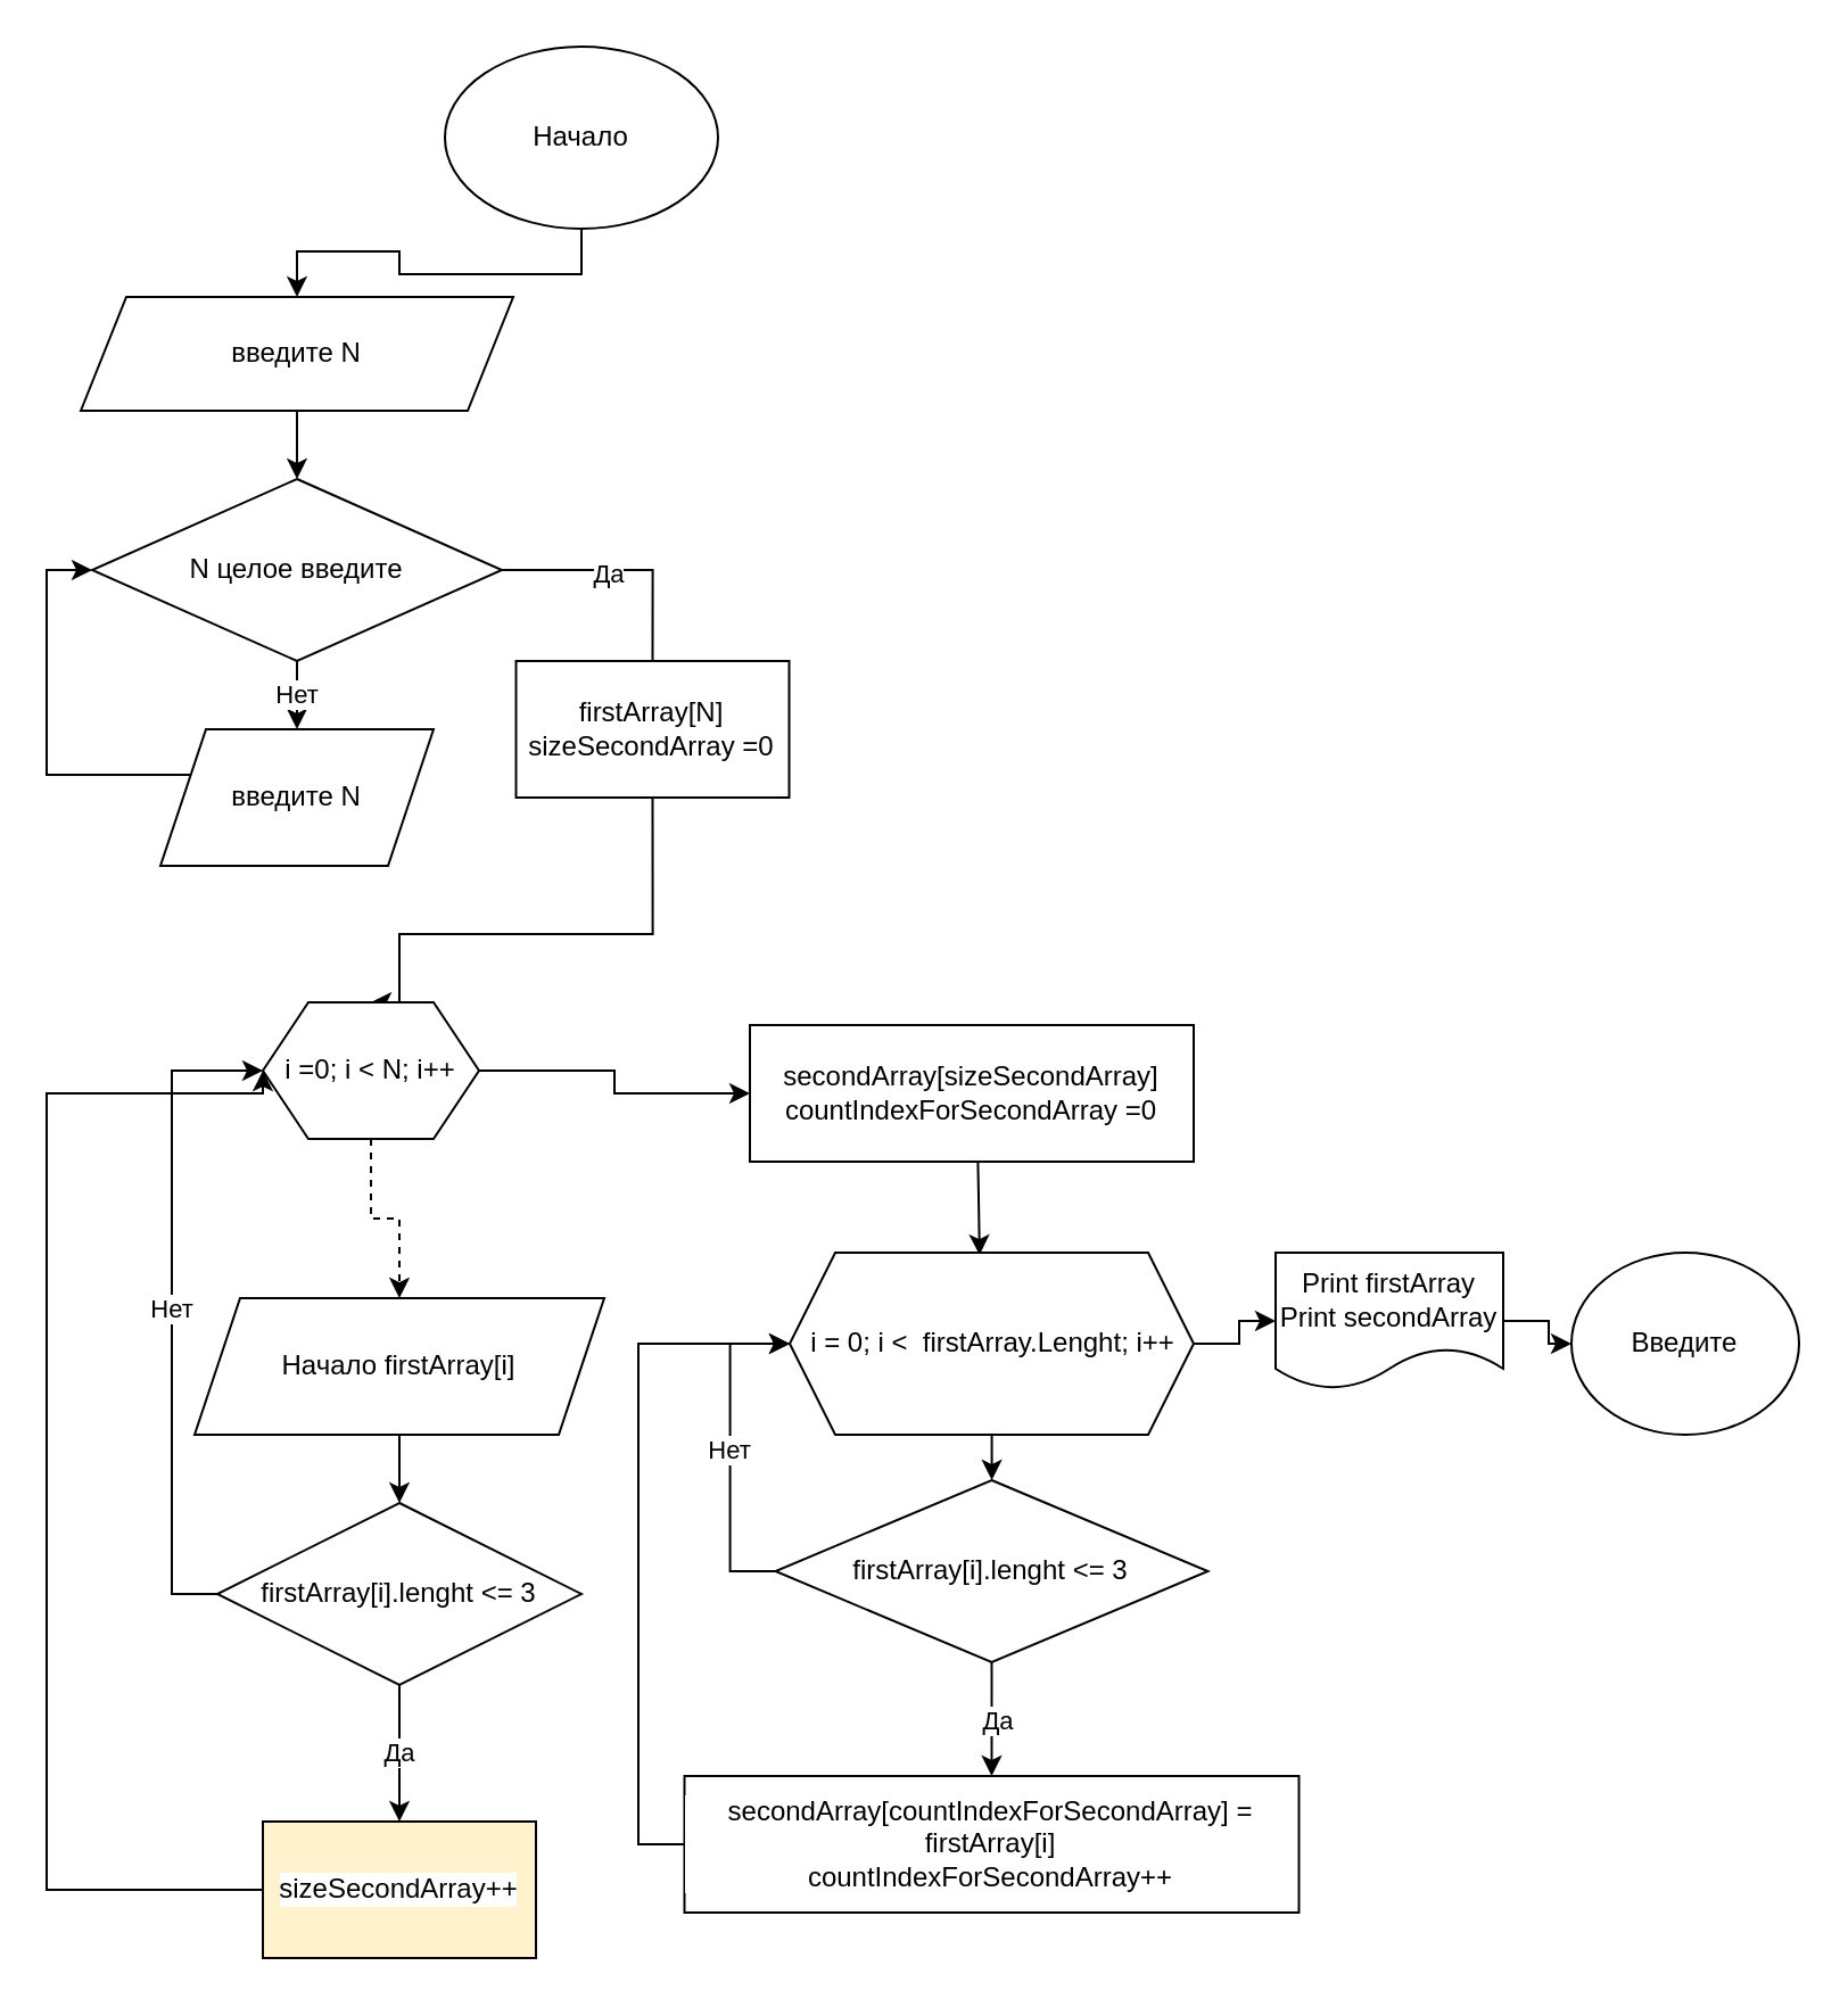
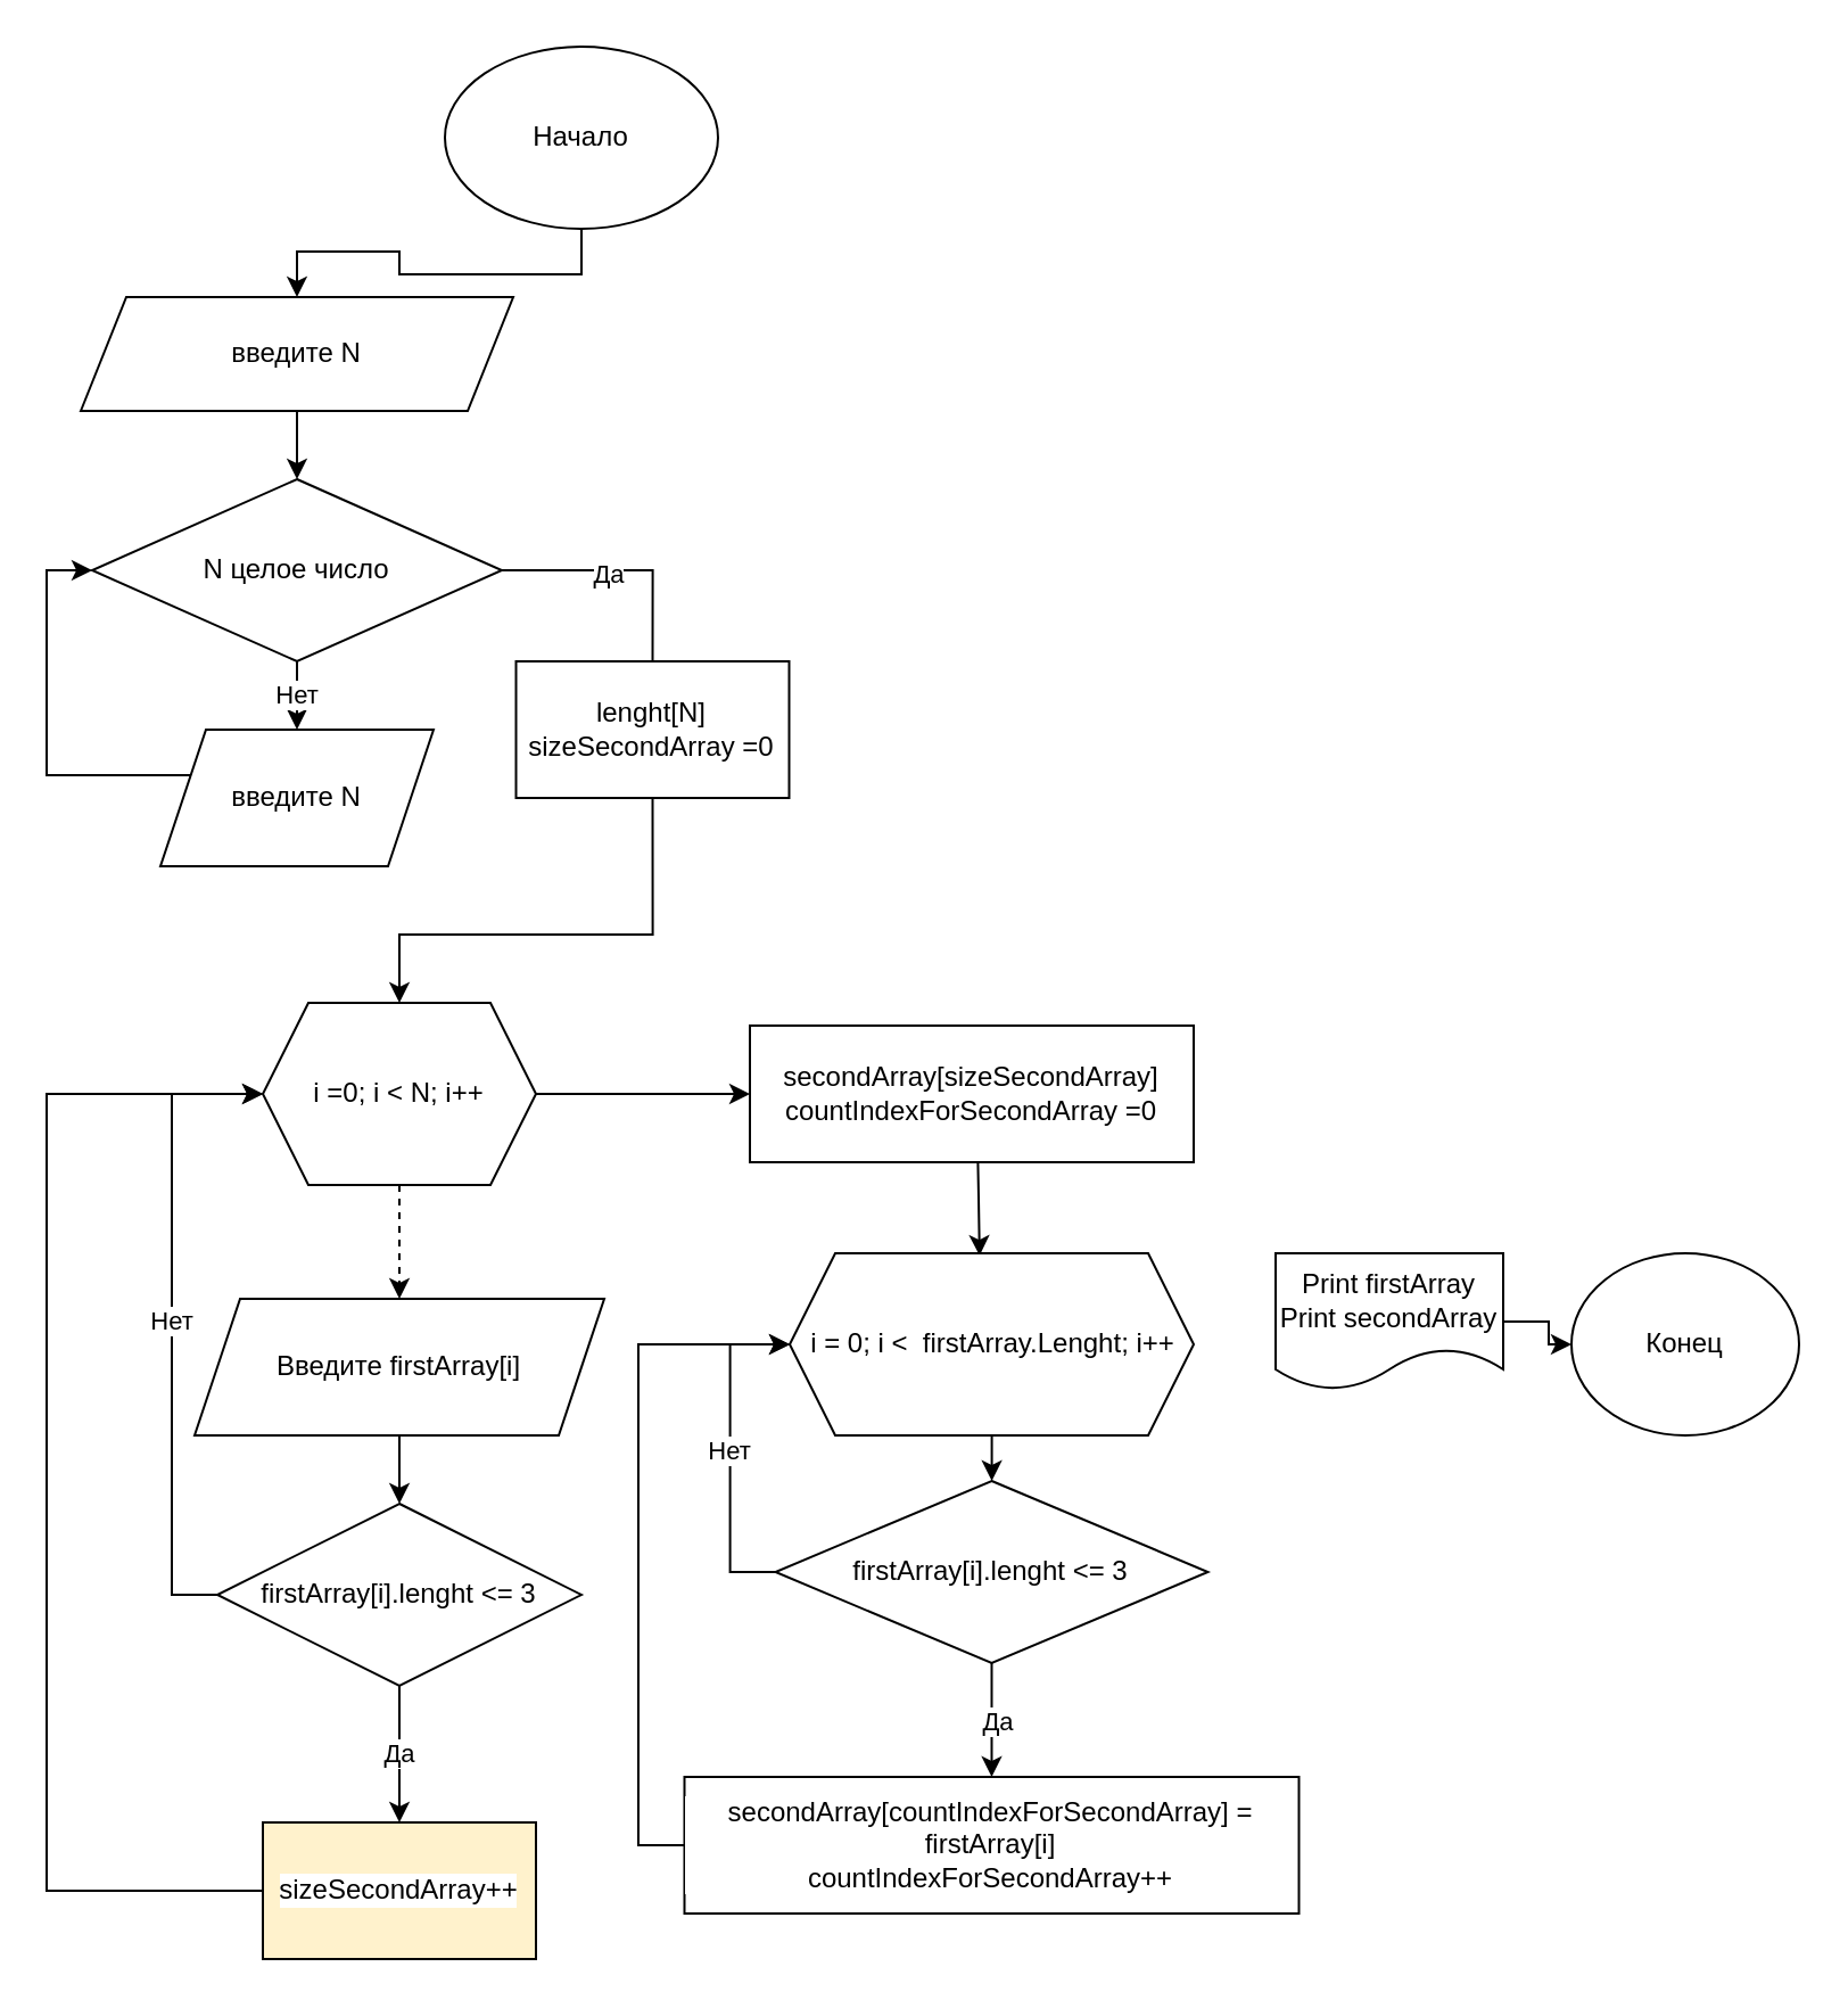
  <mxCell id="0" />
  <mxCell id="1" parent="0" />
  <mxCell id="2" style="edgeStyle=orthogonalEdgeStyle;rounded=0;orthogonalLoop=1;jettySize=auto;html=1;exitX=0.5;exitY=1;exitDx=0;exitDy=0;entryX=0.5;entryY=0;entryDx=0;entryDy=0;fontColor=#000000;" edge="1" parent="1" source="3" target="5"><mxGeometry x="1" y="11" relative="1" as="geometry"><mxPoint y="2" as="offset" /></mxGeometry></mxCell>
  <mxCell id="3" value="Начало" style="ellipse;whiteSpace=wrap;html=1;" vertex="1" parent="1"><mxGeometry x="195" y="20" width="120" height="80" as="geometry" /></mxCell>
  <mxCell id="4" style="edgeStyle=orthogonalEdgeStyle;rounded=0;orthogonalLoop=1;jettySize=auto;html=1;entryX=0.5;entryY=0;entryDx=0;entryDy=0;fontColor=#000000;" edge="1" parent="1" source="5" target="9"><mxGeometry relative="1" as="geometry" /></mxCell>
  <mxCell id="5" value="введите N" style="shape=parallelogram;perimeter=parallelogramPerimeter;whiteSpace=wrap;html=1;fixedSize=1;" vertex="1" parent="1"><mxGeometry x="35" y="130" width="190" height="50" as="geometry" /></mxCell>
  <mxCell id="6" value="Нет" style="edgeStyle=orthogonalEdgeStyle;rounded=0;orthogonalLoop=1;jettySize=auto;html=1;fontColor=#000000;" edge="1" parent="1" source="9" target="11"><mxGeometry relative="1" as="geometry" /></mxCell>
  <mxCell id="7" value="" style="edgeStyle=orthogonalEdgeStyle;rounded=0;orthogonalLoop=1;jettySize=auto;html=1;fontColor=#000000;entryX=0.5;entryY=0;entryDx=0;entryDy=0;endArrow=none;" edge="1" parent="1" source="9" target="13"><mxGeometry relative="1" as="geometry"><mxPoint x="330" y="250" as="targetPoint" /></mxGeometry></mxCell>
  <mxCell id="8" value="Да" style="edgeLabel;html=1;align=center;verticalAlign=middle;resizable=0;points=[];fontColor=#000000;" vertex="1" connectable="0" parent="7"><mxGeometry x="-0.127" y="-1" relative="1" as="geometry"><mxPoint as="offset" /></mxGeometry></mxCell>
- <mxCell id="9" value="N целое введите" style="rhombus;whiteSpace=wrap;html=1;" vertex="1" parent="1"><mxGeometry x="40" y="210" width="180" height="80" as="geometry" /></mxCell>
+ <mxCell id="9" value="N целое число" style="rhombus;whiteSpace=wrap;html=1;" vertex="1" parent="1"><mxGeometry x="40" y="210" width="180" height="80" as="geometry" /></mxCell>
  <mxCell id="10" style="edgeStyle=orthogonalEdgeStyle;rounded=0;orthogonalLoop=1;jettySize=auto;html=1;exitX=0;exitY=0.5;exitDx=0;exitDy=0;entryX=0;entryY=0.5;entryDx=0;entryDy=0;fontColor=#000000;" edge="1" parent="1" source="11" target="9"><mxGeometry relative="1" as="geometry"><Array as="points"><mxPoint x="20" y="340" /><mxPoint x="20" y="250" /></Array></mxGeometry></mxCell>
  <mxCell id="11" value="введите N" style="shape=parallelogram;perimeter=parallelogramPerimeter;whiteSpace=wrap;html=1;fixedSize=1;direction=west;" vertex="1" parent="1"><mxGeometry x="70" y="320" width="120" height="60" as="geometry" /></mxCell>
  <mxCell id="12" style="edgeStyle=orthogonalEdgeStyle;rounded=0;orthogonalLoop=1;jettySize=auto;html=1;entryX=0.5;entryY=0;entryDx=0;entryDy=0;fontColor=#000000;exitX=0.5;exitY=1;exitDx=0;exitDy=0;" edge="1" parent="1" source="13" target="16"><mxGeometry relative="1" as="geometry"><Array as="points"><mxPoint x="286" y="410" /><mxPoint x="175" y="410" /></Array></mxGeometry></mxCell>
- <mxCell id="13" value="firstArray[N]&lt;br&gt;sizeSecondArray =0" style="rounded=0;whiteSpace=wrap;html=1;labelBackgroundColor=#FFFFFF;fontColor=#000000;" vertex="1" parent="1"><mxGeometry x="226.25" y="290" width="120" height="60" as="geometry" /></mxCell>
+ <mxCell id="13" value="lenght[N]&lt;br&gt;sizeSecondArray =0" style="rounded=0;whiteSpace=wrap;html=1;labelBackgroundColor=#FFFFFF;fontColor=#000000;" vertex="1" parent="1"><mxGeometry x="226.25" y="290" width="120" height="60" as="geometry" /></mxCell>
  <mxCell id="14" value="" style="edgeStyle=orthogonalEdgeStyle;rounded=0;orthogonalLoop=1;jettySize=auto;html=1;fontColor=#000000;" edge="1" parent="1" source="16" target="23"><mxGeometry relative="1" as="geometry" /></mxCell>
  <mxCell id="15" value="" style="edgeStyle=orthogonalEdgeStyle;rounded=0;orthogonalLoop=1;jettySize=auto;html=1;fontColor=#000000;dashed=1;" edge="1" parent="1" source="16" target="25"><mxGeometry relative="1" as="geometry" /></mxCell>
- <mxCell id="16" value="i =0; i &amp;lt; N; i++" style="shape=hexagon;perimeter=hexagonPerimeter2;whiteSpace=wrap;html=1;fixedSize=1;fontColor=#000000;rounded=0;labelBackgroundColor=#FFFFFF;" vertex="1" parent="1"><mxGeometry x="115" y="440" width="95" height="60" as="geometry" /></mxCell>
+ <mxCell id="16" value="i =0; i &amp;lt; N; i++" style="shape=hexagon;perimeter=hexagonPerimeter2;whiteSpace=wrap;html=1;fixedSize=1;fontColor=#000000;rounded=0;labelBackgroundColor=#FFFFFF;" vertex="1" parent="1"><mxGeometry x="115" y="440" width="120" height="80" as="geometry" /></mxCell>
  <mxCell id="17" value="Да" style="edgeStyle=orthogonalEdgeStyle;rounded=0;orthogonalLoop=1;jettySize=auto;html=1;fontColor=#000000;" edge="1" parent="1" source="19" target="21"><mxGeometry relative="1" as="geometry" /></mxCell>
  <mxCell id="18" value="Нет" style="edgeStyle=orthogonalEdgeStyle;rounded=0;orthogonalLoop=1;jettySize=auto;html=1;exitX=0;exitY=0.5;exitDx=0;exitDy=0;entryX=0;entryY=0.5;entryDx=0;entryDy=0;fontColor=#000000;" edge="1" parent="1" source="19" target="16"><mxGeometry relative="1" as="geometry" /></mxCell>
  <mxCell id="19" value="firstArray[i].lenght &amp;lt;= 3" style="rhombus;whiteSpace=wrap;html=1;fontColor=#000000;rounded=0;labelBackgroundColor=#FFFFFF;" vertex="1" parent="1"><mxGeometry x="95" y="660" width="160" height="80" as="geometry" /></mxCell>
  <mxCell id="20" style="edgeStyle=orthogonalEdgeStyle;rounded=0;orthogonalLoop=1;jettySize=auto;html=1;exitX=0;exitY=0.5;exitDx=0;exitDy=0;entryX=0;entryY=0.5;entryDx=0;entryDy=0;fontColor=#000000;" edge="1" parent="1" source="21" target="16"><mxGeometry relative="1" as="geometry"><Array as="points"><mxPoint x="20" y="830" /><mxPoint x="20" y="480" /></Array></mxGeometry></mxCell>
  <mxCell id="21" value="sizeSecondArray++" style="whiteSpace=wrap;html=1;fontColor=#000000;rounded=0;labelBackgroundColor=#FFFFFF;fillColor=#fff2cc;" vertex="1" parent="1"><mxGeometry x="115" y="800" width="120" height="60" as="geometry" /></mxCell>
  <mxCell id="22" style="edgeStyle=orthogonalEdgeStyle;rounded=0;orthogonalLoop=1;jettySize=auto;html=1;entryX=0.47;entryY=0.013;entryDx=0;entryDy=0;entryPerimeter=0;fontColor=#000000;" edge="1" parent="1" target="28"><mxGeometry relative="1" as="geometry"><mxPoint x="429" y="500" as="sourcePoint" /></mxGeometry></mxCell>
  <mxCell id="23" value="secondArray[sizeSecondArray]&lt;br&gt;countIndexForSecondArray =0" style="whiteSpace=wrap;html=1;fontColor=#000000;rounded=0;labelBackgroundColor=#FFFFFF;" vertex="1" parent="1"><mxGeometry x="329" y="450" width="195" height="60" as="geometry" /></mxCell>
  <mxCell id="24" value="" style="edgeStyle=orthogonalEdgeStyle;rounded=0;orthogonalLoop=1;jettySize=auto;html=1;fontColor=#000000;" edge="1" parent="1" source="25" target="19"><mxGeometry relative="1" as="geometry" /></mxCell>
- <mxCell id="25" value="Начало firstArray[i]" style="shape=parallelogram;perimeter=parallelogramPerimeter;whiteSpace=wrap;html=1;fixedSize=1;fontColor=#000000;rounded=0;labelBackgroundColor=#FFFFFF;" vertex="1" parent="1"><mxGeometry x="85" y="570" width="180" height="60" as="geometry" /></mxCell>
+ <mxCell id="25" value="Введите firstArray[i]" style="shape=parallelogram;perimeter=parallelogramPerimeter;whiteSpace=wrap;html=1;fixedSize=1;fontColor=#000000;rounded=0;labelBackgroundColor=#FFFFFF;" vertex="1" parent="1"><mxGeometry x="85" y="570" width="180" height="60" as="geometry" /></mxCell>
  <mxCell id="26" value="" style="edgeStyle=orthogonalEdgeStyle;rounded=0;orthogonalLoop=1;jettySize=auto;html=1;fontColor=#000000;" edge="1" parent="1" source="28" target="32"><mxGeometry relative="1" as="geometry" /></mxCell>
- <mxCell id="27" value="" style="edgeStyle=orthogonalEdgeStyle;rounded=0;orthogonalLoop=1;jettySize=auto;html=1;fontColor=#000000;" edge="1" parent="1" source="28" target="36"><mxGeometry relative="1" as="geometry" /></mxCell>
  <mxCell id="28" value="i = 0; i &amp;lt; &amp;nbsp;firstArray.Lenght; i++" style="shape=hexagon;perimeter=hexagonPerimeter2;whiteSpace=wrap;html=1;fixedSize=1;fontColor=#000000;rounded=0;labelBackgroundColor=#FFFFFF;" vertex="1" parent="1"><mxGeometry x="346.5" y="550" width="177.5" height="80" as="geometry" /></mxCell>
  <mxCell id="29" value="Нет" style="edgeStyle=orthogonalEdgeStyle;rounded=0;orthogonalLoop=1;jettySize=auto;html=1;exitX=0;exitY=0.5;exitDx=0;exitDy=0;entryX=0;entryY=0.5;entryDx=0;entryDy=0;fontColor=#000000;" edge="1" parent="1" source="32" target="28"><mxGeometry relative="1" as="geometry" /></mxCell>
  <mxCell id="30" style="edgeStyle=orthogonalEdgeStyle;rounded=0;orthogonalLoop=1;jettySize=auto;html=1;entryX=0.5;entryY=0;entryDx=0;entryDy=0;fontColor=#000000;" edge="1" parent="1" source="32" target="34"><mxGeometry relative="1" as="geometry" /></mxCell>
  <mxCell id="31" value="Да" style="edgeLabel;html=1;align=center;verticalAlign=middle;resizable=0;points=[];fontColor=#000000;" vertex="1" connectable="0" parent="30"><mxGeometry y="2" relative="1" as="geometry"><mxPoint as="offset" /></mxGeometry></mxCell>
  <mxCell id="32" value="firstArray[i].lenght &amp;lt;= 3" style="rhombus;whiteSpace=wrap;html=1;fontColor=#000000;rounded=0;labelBackgroundColor=#FFFFFF;" vertex="1" parent="1"><mxGeometry x="340.25" y="650" width="190" height="80" as="geometry" /></mxCell>
  <mxCell id="33" style="edgeStyle=orthogonalEdgeStyle;rounded=0;orthogonalLoop=1;jettySize=auto;html=1;entryX=0;entryY=0.5;entryDx=0;entryDy=0;fontColor=#000000;" edge="1" parent="1" source="34" target="28"><mxGeometry relative="1" as="geometry"><Array as="points"><mxPoint x="280" y="810" /><mxPoint x="280" y="590" /></Array></mxGeometry></mxCell>
  <mxCell id="34" value="secondArray[countIndexForSecondArray] = firstArray[i]&lt;br&gt;countIndexForSecondArray++" style="whiteSpace=wrap;html=1;fontColor=#000000;rounded=0;labelBackgroundColor=#FFFFFF;" vertex="1" parent="1"><mxGeometry x="300.25" y="780" width="270" height="60" as="geometry" /></mxCell>
  <mxCell id="35" value="" style="edgeStyle=orthogonalEdgeStyle;rounded=0;orthogonalLoop=1;jettySize=auto;html=1;fontColor=#000000;" edge="1" parent="1" source="36" target="37"><mxGeometry relative="1" as="geometry" /></mxCell>
  <mxCell id="36" value="Print firstArray&lt;br&gt;Print secondArray" style="shape=document;whiteSpace=wrap;html=1;boundedLbl=1;fontColor=#000000;rounded=0;labelBackgroundColor=#FFFFFF;" vertex="1" parent="1"><mxGeometry x="560" y="550" width="100" height="60" as="geometry" /></mxCell>
- <mxCell id="37" value="Введите" style="ellipse;whiteSpace=wrap;html=1;fontColor=#000000;rounded=0;labelBackgroundColor=#FFFFFF;" vertex="1" parent="1"><mxGeometry x="690" y="550" width="100" height="80" as="geometry" /></mxCell>
+ <mxCell id="37" value="Конец" style="ellipse;whiteSpace=wrap;html=1;fontColor=#000000;rounded=0;labelBackgroundColor=#FFFFFF;" vertex="1" parent="1"><mxGeometry x="690" y="550" width="100" height="80" as="geometry" /></mxCell>
